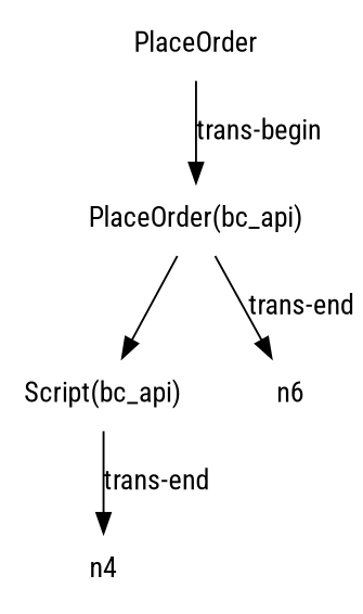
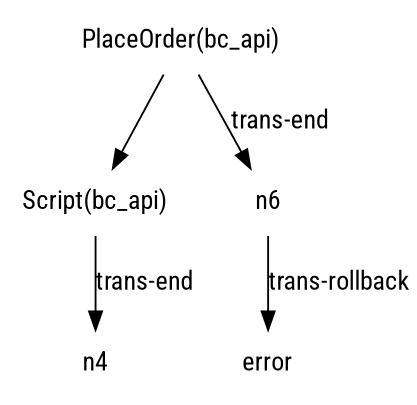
  digraph {
    fontname="Roboto Condensed"
    node [fontname="Roboto Condensed" shape=plaintext]
    edge [fontname="Roboto Condensed"]
-   n1 [label=PlaceOrder]
    n2 [label="PlaceOrder(bc_api)"]
    n3 [label="Script(bc_api)"]
    n6
    n4
-   n1 -> n2 [label="trans-begin"]
+   n5 [label=error]
    n2 -> n3
    n2 -> n6 [label="trans-end"]
    n3 -> n4 [label="trans-end"]
+   n6 -> n5 [label="trans-rollback"]
  }
